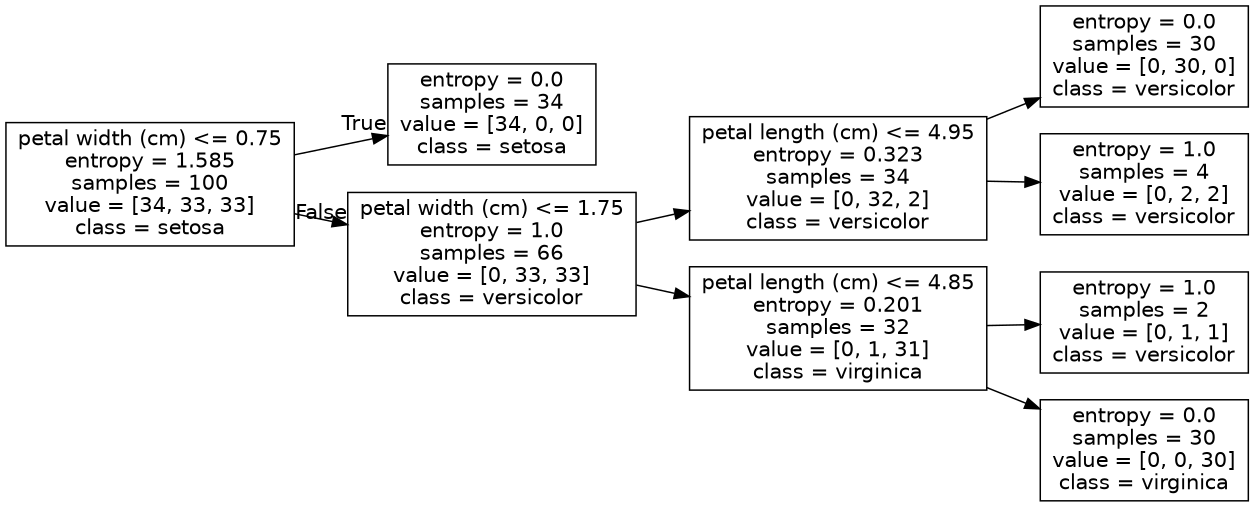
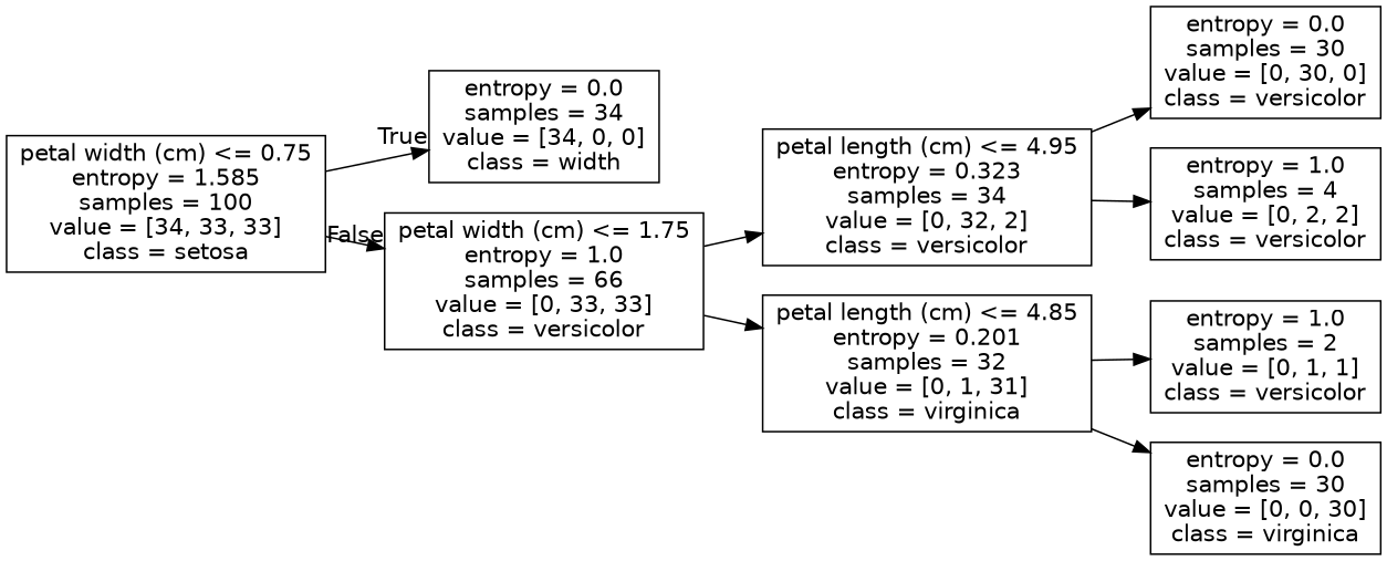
  digraph {
    rankdir=LR
    node [fontname=helvetica shape=box]
    edge [fontname=helvetica]
    n1 [label="petal width (cm) <= 0.75\nentropy = 1.585\nsamples = 100\nvalue = [34, 33, 33]\nclass = setosa"]
-   n2 [label="entropy = 0.0\nsamples = 34\nvalue = [34, 0, 0]\nclass = setosa"]
+   n2 [label="entropy = 0.0\nsamples = 34\nvalue = [34, 0, 0]\nclass = width"]
    n3 [label="petal width (cm) <= 1.75\nentropy = 1.0\nsamples = 66\nvalue = [0, 33, 33]\nclass = versicolor"]
    n4 [label="petal length (cm) <= 4.95\nentropy = 0.323\nsamples = 34\nvalue = [0, 32, 2]\nclass = versicolor"]
    n5 [label="petal length (cm) <= 4.85\nentropy = 0.201\nsamples = 32\nvalue = [0, 1, 31]\nclass = virginica"]
    n6 [label="entropy = 0.0\nsamples = 30\nvalue = [0, 30, 0]\nclass = versicolor"]
    n7 [label="entropy = 1.0\nsamples = 4\nvalue = [0, 2, 2]\nclass = versicolor"]
    n8 [label="entropy = 1.0\nsamples = 2\nvalue = [0, 1, 1]\nclass = versicolor"]
    n9 [label="entropy = 0.0\nsamples = 30\nvalue = [0, 0, 30]\nclass = virginica"]
    n1 -> n2 [headlabel=True labelangle=45 labeldistance=2.5]
    n1 -> n3 [headlabel=False labelangle=-45 labeldistance=2.5]
    n3 -> n4
    n3 -> n5
    n4 -> n6
    n4 -> n7
    n5 -> n8
    n5 -> n9
  }
